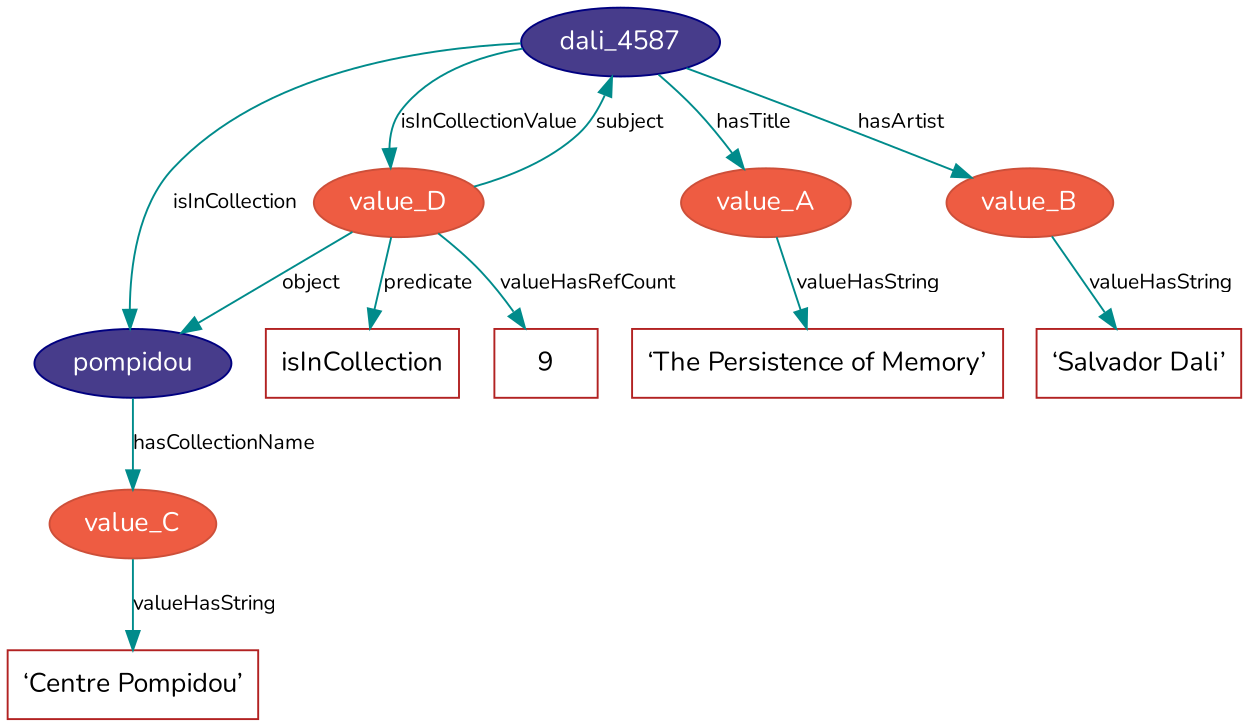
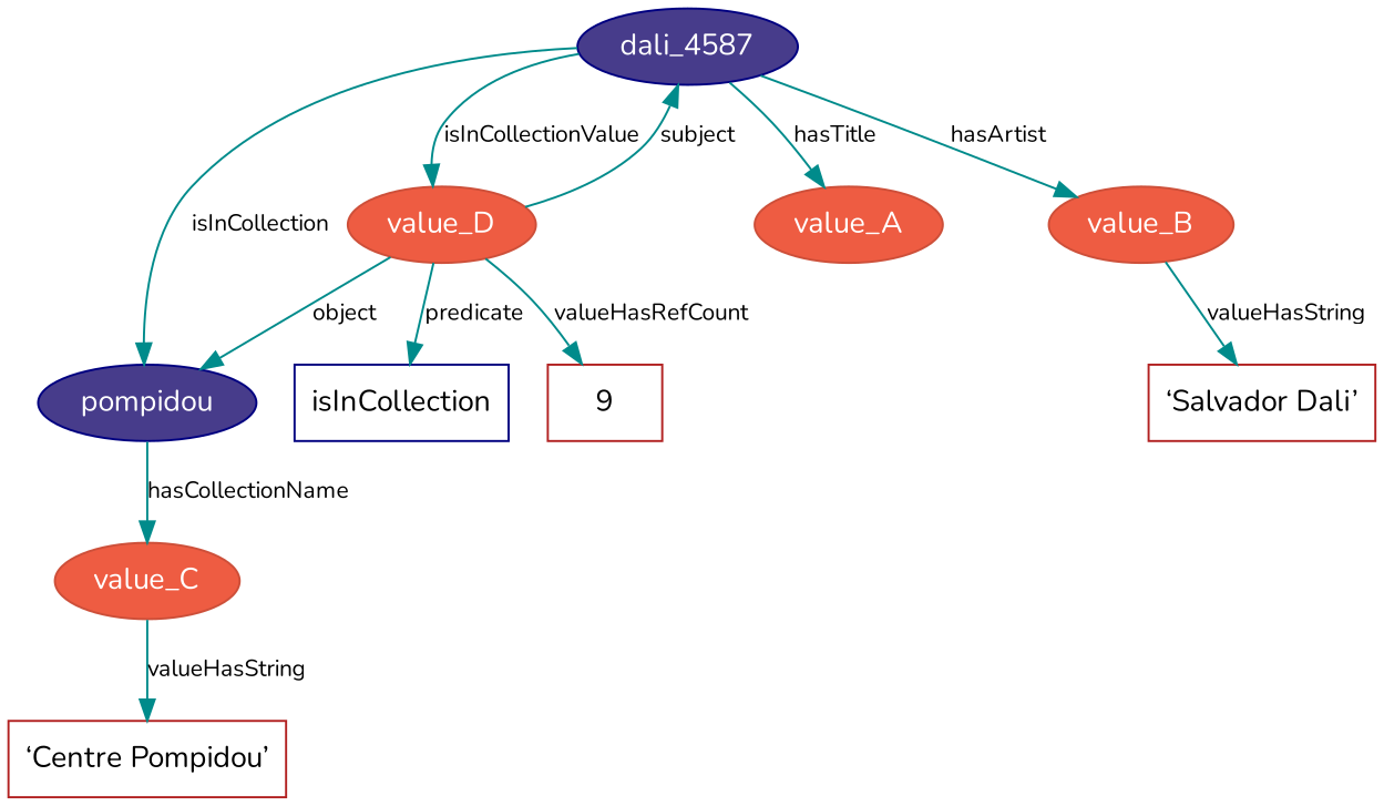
  digraph {
    fontname=Nunito
    node [color=firebrick fontcolor=white fontname=Nunito style=filled]
    edge [color=cyan4 fontname=Nunito fontsize=11]
    n1 [color=navy fillcolor=slateblue4 label=dali_4587]
    n2 [color=navy fillcolor=slateblue4 label=pompidou]
    n3 [color=tomato3 fillcolor=tomato2 label=value_A]
    n4 [color=tomato3 fillcolor=tomato2 label=value_B]
    n5 [color=tomato3 fillcolor=tomato2 label=value_C]
    n6 [color=tomato3 fillcolor=tomato2 label=value_D]
-   n7 [label="‘The Persistence of Memory’" shape=box fontcolor="" style=""]
    n8 [label="‘Salvador Dali’" shape=box fontcolor="" style=""]
-   n9 [label=isInCollection shape=box fontcolor="" style=""]
+   n9 [color=navy label=isInCollection shape=box fontcolor="" style=""]
    n10 [label=9 shape=box fontcolor="" style=""]
    n11 [label="‘Centre Pompidou’" shape=box fontcolor="" style=""]
    subgraph sub_1 {
      n1
      n2
    }
    subgraph sub_2 {
      n3
      n4
      n5
      n6
    }
    subgraph sub_3 {
-     n7
      n8
      n9
      n10
      n11
    }
    n1 -> n2 [label=isInCollection]
    n1 -> n3 [label=hasTitle]
    n1 -> n4 [label=hasArtist]
    n1 -> n6 [label=isInCollectionValue]
    n2 -> n5 [label=hasCollectionName]
-   n3 -> n7 [label=valueHasString]
    n4 -> n8 [label=valueHasString]
    n5 -> n11 [label=valueHasString]
    n6 -> n1 [label=subject]
    n6 -> n2 [label=object]
    n6 -> n9 [label=predicate]
    n6 -> n10 [label=valueHasRefCount]
  }
